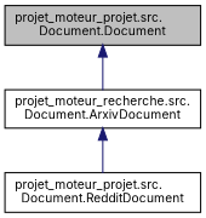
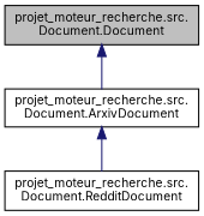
  digraph {
    fontname=Inter
    rankdir=TB
    node [color=black fillcolor=white fontname=Inter fontsize=10 shape=record style=filled]
    edge [color=midnightblue dir=back fontname=Inter fontsize=10 labelfontname=Helvetica labelfontsize=10 style=solid]
-   n1 [fillcolor=grey75 fontcolor=black height=0.2 label="projet_moteur_projet.src.\lDocument.Document" width=0.4]
+   n1 [fillcolor=grey75 fontcolor=black height=0.2 label="projet_moteur_recherche.src.\lDocument.Document" width=0.4]
    n2 [height=0.2 label="projet_moteur_recherche.src.\lDocument.ArxivDocument" width=0.4]
-   n3 [height=0.2 label="projet_moteur_projet.src.\lDocument.RedditDocument" width=0.4]
+   n3 [height=0.2 label="projet_moteur_recherche.src.\lDocument.RedditDocument" width=0.4]
    n1 -> n2
    n2 -> n3
  }
